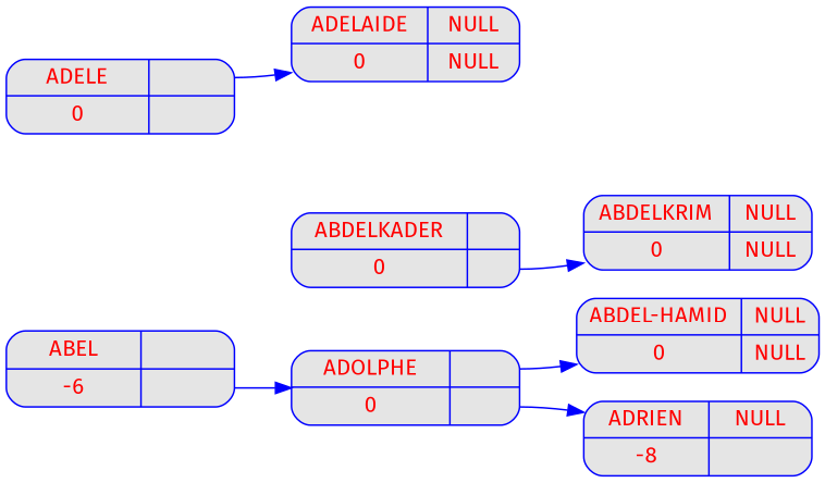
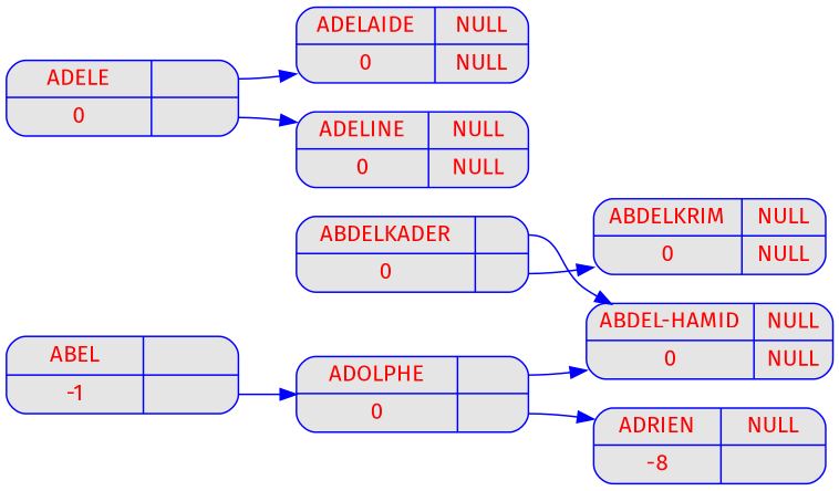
  digraph {
    fontname="Fira Sans"
    rankdir=LR
    node [color=blue fillcolor=grey90 fontcolor=red fontname="Fira Sans" fontsize=14 shape=record style="rounded, filled"]
    edge [color=blue fontname="Fira Sans" tailport=d]
-   n1 [label="{{<c> ABEL\n | <b> -6} | { <g> | <d>}}" width=2]
+   n1 [label="{{<c> ABEL\n | <b> -1} | { <g> | <d>}}" width=2]
    n2 [label="{{<c> ADOLPHE\n | <b> 0} | { <g> | <d>}}" width=2]
    n3 [label="{{<c> ABDELKADER\n | <b> 0} | { <g> | <d>}}" width=2]
    n4 [label="{{<c> ABDEL-HAMID\n | <b> 0} | { <g> NULL | <d> NULL}}" width=2]
    n5 [label="{{<c> ABDELKRIM\n | <b> 0} | { <g> NULL | <d> NULL}}" width=2]
    n6 [label="{{<c> ADRIEN\n | <b> -8} | { <g> NULL | <d> }}" width=2]
    n7 [label="{{<c> ADELE\n | <b> 0} | { <g> | <d>}}" width=2]
    n8 [label="{{<c> ADELAIDE\n | <b> 0} | { <g> NULL | <d> NULL}}" width=2]
+   n9 [label="{{<c> ADELINE\n | <b> 0} | { <g> NULL | <d> NULL}}" width=2]
    n1 -> n2
    n2 -> n4 [tailport=g]
    n2 -> n6
+   n3 -> n4 [tailport=g]
    n3 -> n5
    n7 -> n8 [tailport=g]
+   n7 -> n9
  }
